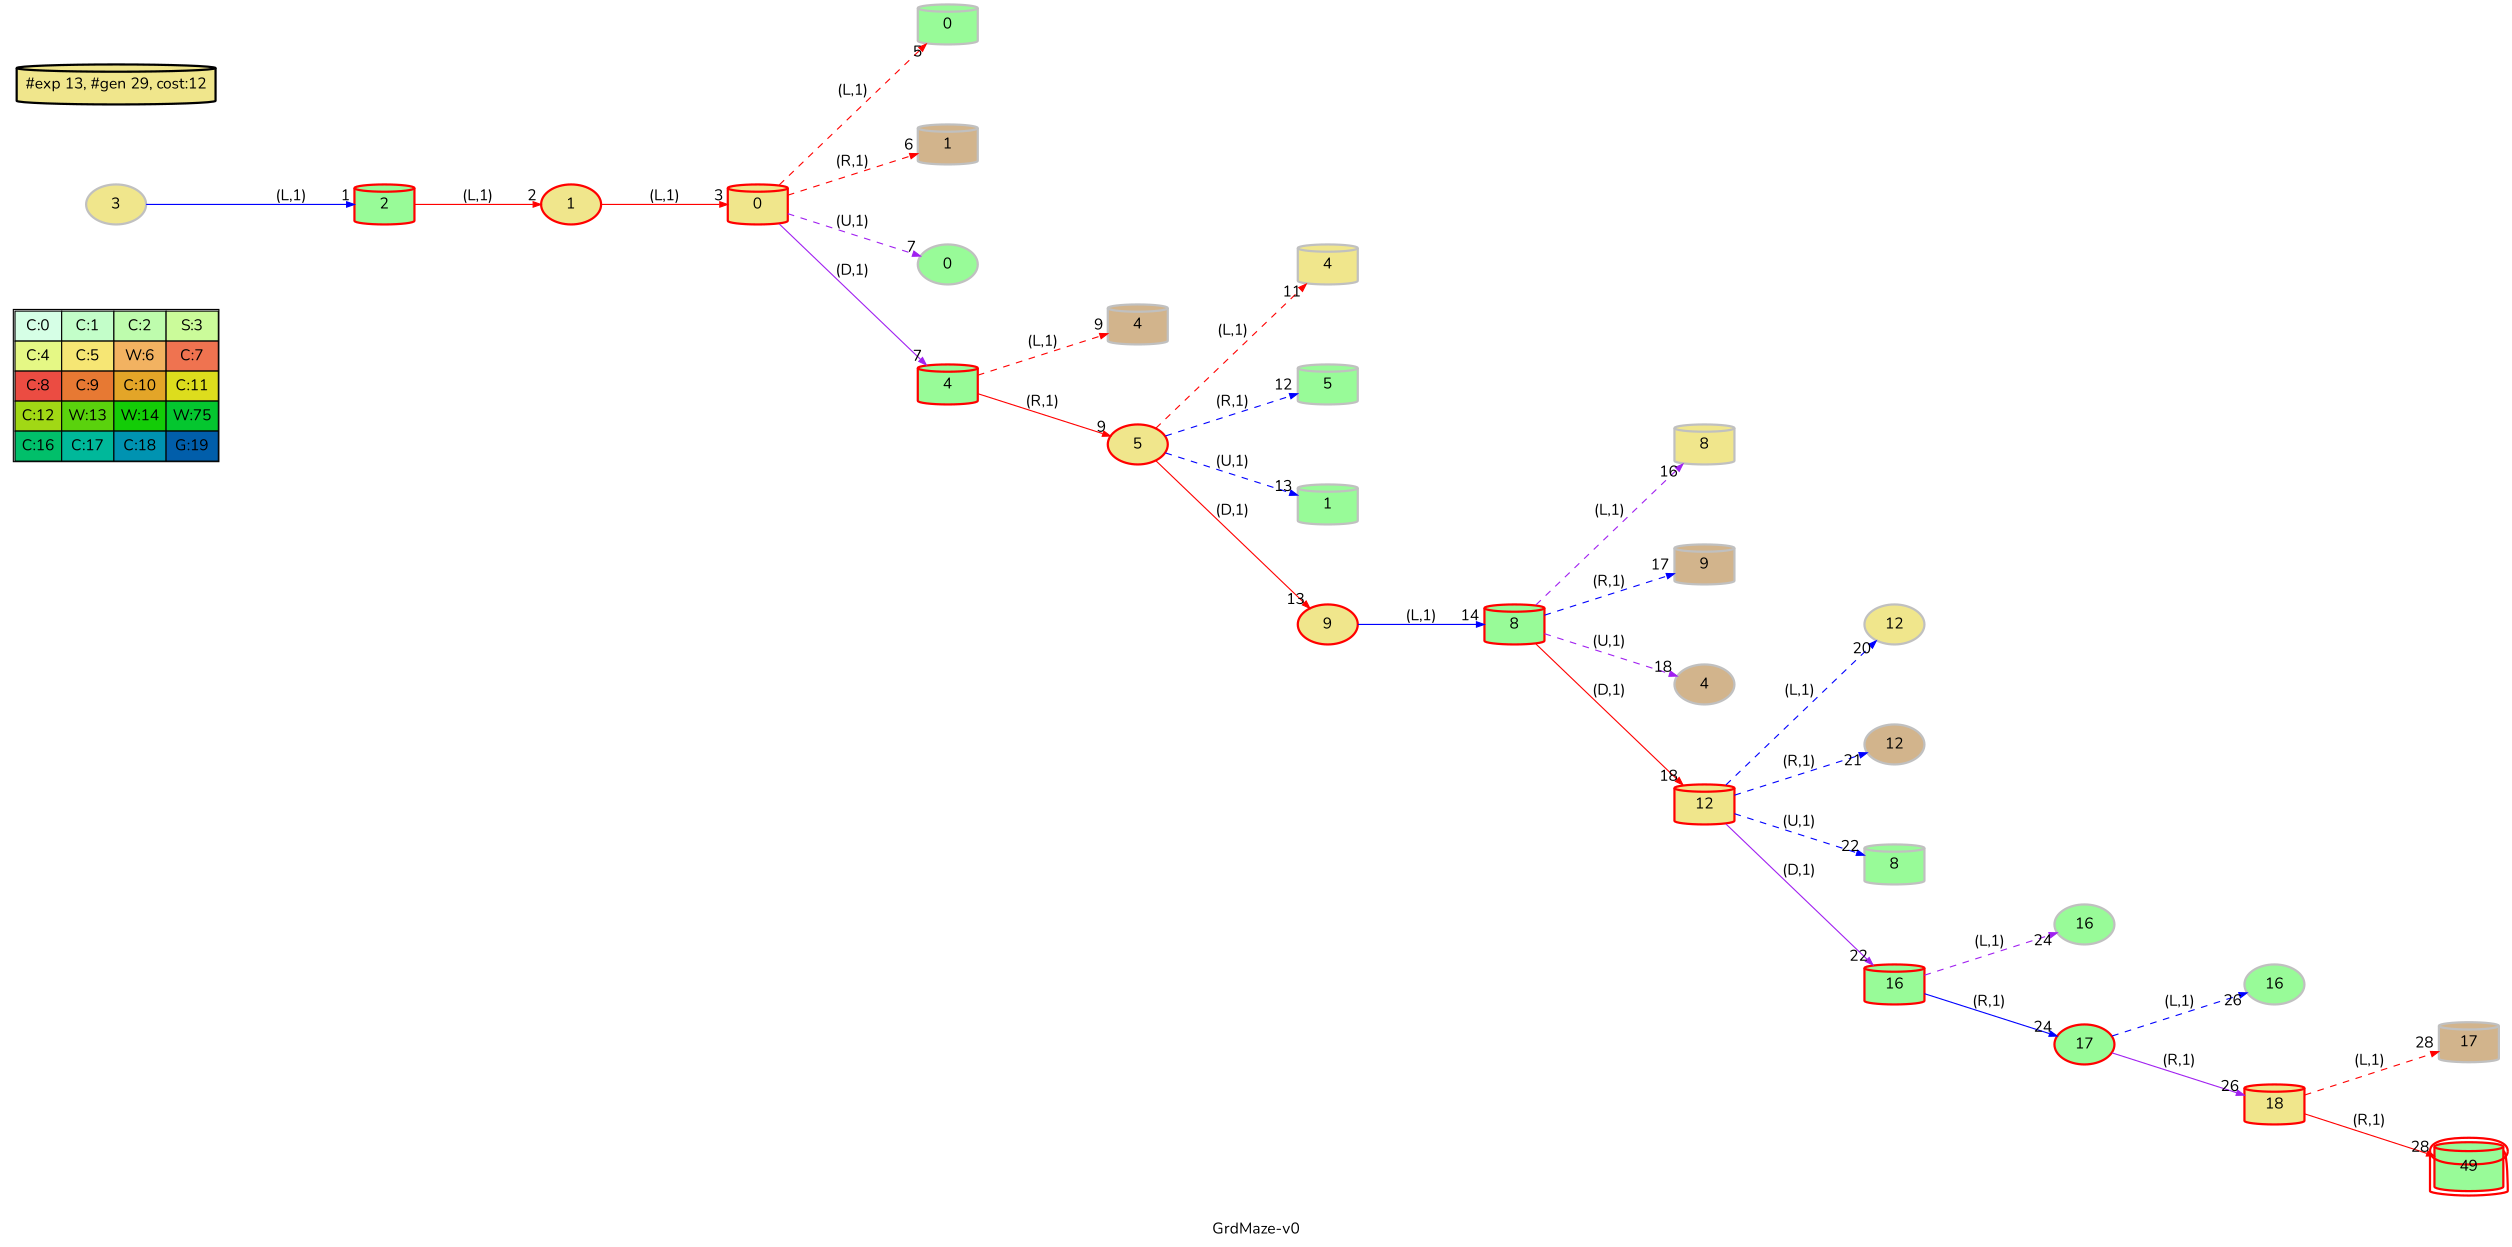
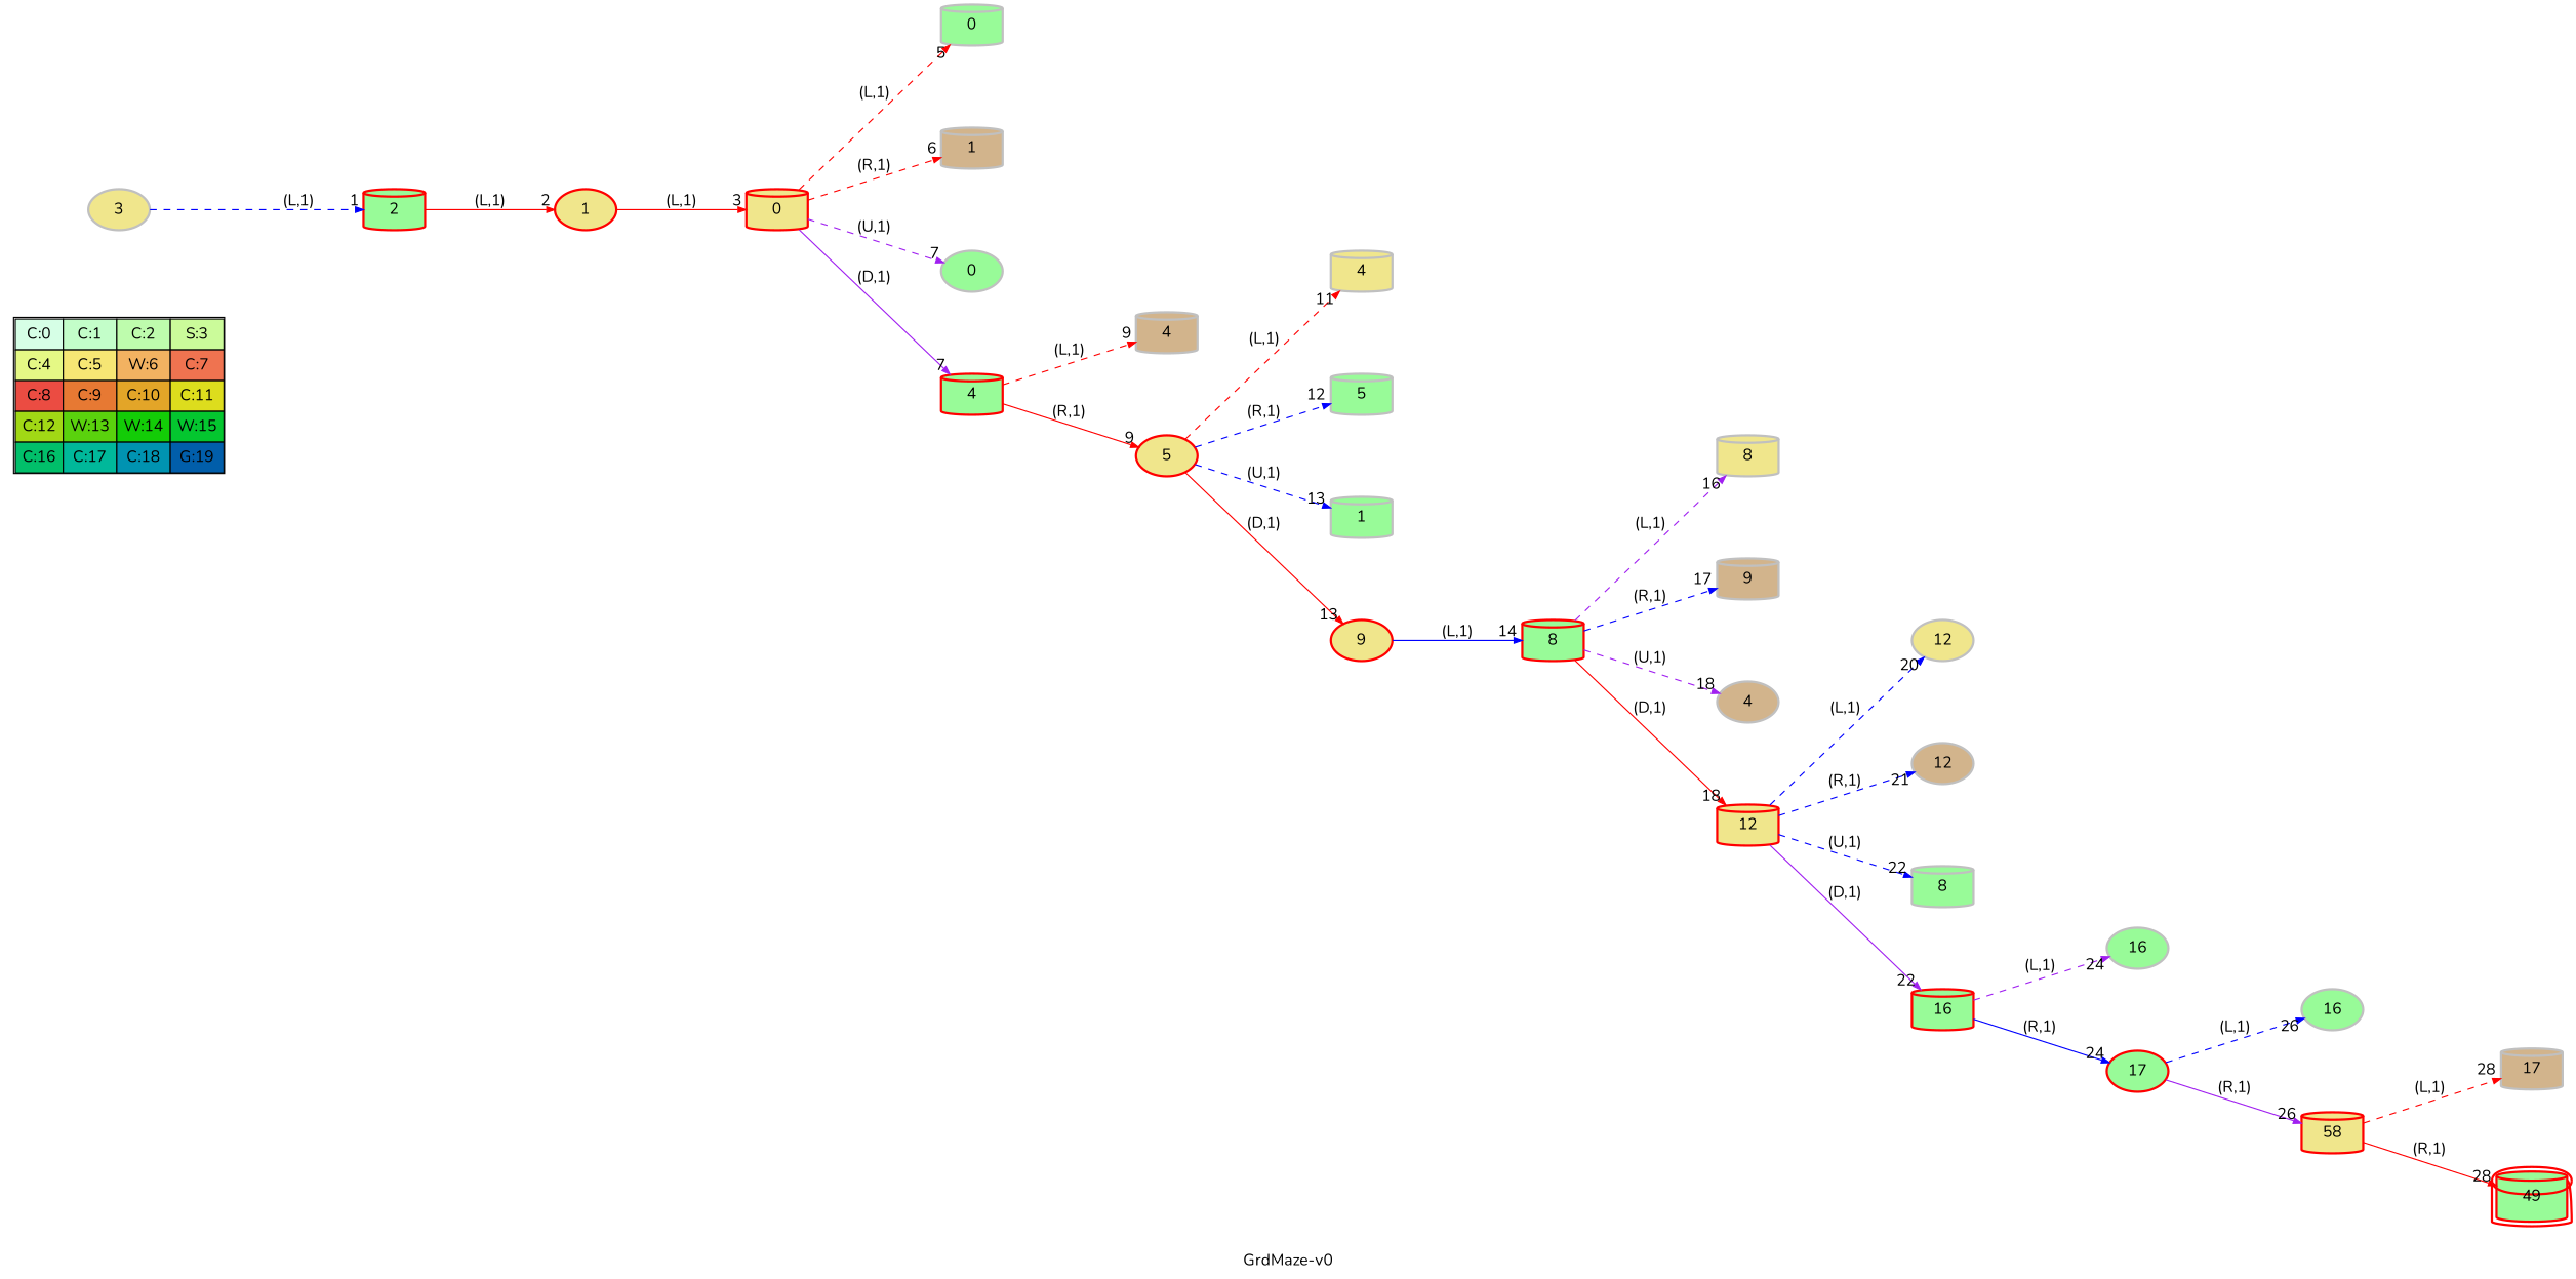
  digraph {
    fontname=Nunito
    label="GrdMaze-v0"
    nodesep=1
    rankdir=LR
    ranksep=1.2
    node [fontname=Nunito penwidth=2 shape=cylinder color=grey fillcolor=palegreen style=filled]
    edge [arrowsize=0.7 color=red fontname=Nunito headlabel=" 7 " style=dashed]
-   n1 [label=<<table border="1" cellpadding="5" cellspacing="0" cellborder="1"><tr><td bgcolor="0.39803922 0.15947579 0.99679532 1.        ">C:0</td><td bgcolor="0.35098039 0.23194764 0.99315867 1.        ">C:1</td><td bgcolor="0.29607843 0.31486959 0.98720184 1.        ">C:2</td><td bgcolor="0.24901961 0.38410575 0.98063477 1.        ">S:3</td></tr><tr><td bgcolor="0.19411765 0.46220388 0.97128103 1.        ">C:4</td><td bgcolor="0.14705882 0.52643216 0.96182564 1.        ">C:5</td><td bgcolor="0.09215686 0.59770746 0.94913494 1.        ">W:6</td><td bgcolor="0.0372549  0.66454018 0.93467977 1.        ">C:7</td></tr><tr><td bgcolor="0.00980392 0.71791192 0.92090552 1.        ">C:8</td><td bgcolor="0.06470588 0.77520398 0.9032472  1.        ">C:9</td><td bgcolor="0.11176471 0.81974048 0.88677369 1.        ">C:10</td><td bgcolor="0.16666667 0.8660254  0.8660254  1.        ">C:11</td></tr><tr><td bgcolor="0.21372549 0.9005867  0.84695821 1.        ">C:12</td><td bgcolor="0.26862745 0.93467977 0.82325295 1.        ">W:13</td><td bgcolor="0.32352941 0.96182564 0.79801723 1.        ">W:14</td><td bgcolor="0.37058824 0.97940977 0.77520398 1.        ">W:75</td></tr><tr><td bgcolor="0.4254902  0.99315867 0.74725253 1.        ">C:16</td><td bgcolor="0.47254902 0.99907048 0.72218645 1.        ">C:17</td><td bgcolor="0.52745098 0.99907048 0.69169844 1.        ">C:18</td><td bgcolor="0.5745098  0.99315867 0.66454018 1.        ">G:19</td></tr></table>> shape=plaintext color="" fillcolor="" style=""]
+   n1 [label=<<table border="1" cellpadding="5" cellspacing="0" cellborder="1"><tr><td bgcolor="0.39803922 0.15947579 0.99679532 1.        ">C:0</td><td bgcolor="0.35098039 0.23194764 0.99315867 1.        ">C:1</td><td bgcolor="0.29607843 0.31486959 0.98720184 1.        ">C:2</td><td bgcolor="0.24901961 0.38410575 0.98063477 1.        ">S:3</td></tr><tr><td bgcolor="0.19411765 0.46220388 0.97128103 1.        ">C:4</td><td bgcolor="0.14705882 0.52643216 0.96182564 1.        ">C:5</td><td bgcolor="0.09215686 0.59770746 0.94913494 1.        ">W:6</td><td bgcolor="0.0372549  0.66454018 0.93467977 1.        ">C:7</td></tr><tr><td bgcolor="0.00980392 0.71791192 0.92090552 1.        ">C:8</td><td bgcolor="0.06470588 0.77520398 0.9032472  1.        ">C:9</td><td bgcolor="0.11176471 0.81974048 0.88677369 1.        ">C:10</td><td bgcolor="0.16666667 0.8660254  0.8660254  1.        ">C:11</td></tr><tr><td bgcolor="0.21372549 0.9005867  0.84695821 1.        ">C:12</td><td bgcolor="0.26862745 0.93467977 0.82325295 1.        ">W:13</td><td bgcolor="0.32352941 0.96182564 0.79801723 1.        ">W:14</td><td bgcolor="0.37058824 0.97940977 0.77520398 1.        ">W:15</td></tr><tr><td bgcolor="0.4254902  0.99315867 0.74725253 1.        ">C:16</td><td bgcolor="0.47254902 0.99907048 0.72218645 1.        ">C:17</td><td bgcolor="0.52745098 0.99907048 0.69169844 1.        ">C:18</td><td bgcolor="0.5745098  0.99315867 0.66454018 1.        ">G:19</td></tr></table>> shape=plaintext color="" fillcolor="" style=""]
    n2 [fillcolor=khaki label=3 shape=ellipse]
    n3 [color=red label=2]
    n4 [color=red fillcolor=khaki label=1 shape=ellipse]
    n5 [color=red fillcolor=khaki label=0]
    n6 [label=0]
    n7 [fillcolor=tan label=1]
    n8 [label=0 shape=ellipse]
    n9 [color=red label=4]
    n10 [fillcolor=tan label=4]
    n11 [color=red fillcolor=khaki label=5 shape=ellipse]
    n12 [fillcolor=khaki label=4]
    n13 [label=5]
    n14 [label=1]
    n15 [color=red fillcolor=khaki label=9 shape=ellipse]
    n16 [color=red label=8]
    n17 [fillcolor=khaki label=8]
    n18 [fillcolor=tan label=9]
    n19 [fillcolor=tan label=4 shape=ellipse]
    n20 [color=red fillcolor=khaki label=12]
    n21 [fillcolor=khaki label=12 shape=ellipse]
    n22 [fillcolor=tan label=12 shape=ellipse]
    n23 [label=8]
    n24 [color=red label=16]
    n25 [label=16 shape=ellipse]
    n26 [color=red label=17 shape=ellipse]
    n27 [label=16 shape=ellipse]
-   n28 [color=red fillcolor=khaki label=18]
+   n28 [color=red fillcolor=khaki label=58]
    n29 [fillcolor=tan label=17]
    n30 [color=red label=49 peripheries=2]
-   "#exp 13, #gen 29, cost:12" [fillcolor=khaki color=""]
    subgraph sub_1 {
      label=Map
      n1
    }
-   n2 -> n3 [color=blue headlabel=" 1 " label="(L,1)" style=""]
+   n2 -> n3 [color=blue headlabel=" 1 " label="(L,1)"]
    n3 -> n4 [headlabel=" 2 " label="(L,1)" style=""]
    n4 -> n5 [headlabel=" 3 " label="(L,1)" style=""]
    n5 -> n6 [headlabel=" 5 " label="(L,1)"]
    n5 -> n7 [headlabel=" 6 " label="(R,1)"]
    n5 -> n8 [color=purple label="(U,1)"]
    n5 -> n9 [color=purple label="(D,1)" style=""]
    n9 -> n10 [headlabel=" 9 " label="(L,1)"]
    n9 -> n11 [headlabel=" 9 " label="(R,1)" style=""]
    n11 -> n12 [headlabel=" 11 " label="(L,1)"]
    n11 -> n13 [color=blue headlabel=" 12 " label="(R,1)"]
    n11 -> n14 [color=blue headlabel=" 13 " label="(U,1)"]
    n11 -> n15 [headlabel=" 13 " label="(D,1)" style=""]
    n15 -> n16 [color=blue headlabel=" 14 " label="(L,1)" style=""]
    n16 -> n17 [color=purple headlabel=" 16 " label="(L,1)"]
    n16 -> n18 [color=blue headlabel=" 17 " label="(R,1)"]
    n16 -> n19 [color=purple headlabel=" 18 " label="(U,1)"]
    n16 -> n20 [headlabel=" 18 " label="(D,1)" style=""]
    n20 -> n21 [color=blue headlabel=" 20 " label="(L,1)"]
    n20 -> n22 [color=blue headlabel=" 21 " label="(R,1)"]
    n20 -> n23 [color=blue headlabel=" 22 " label="(U,1)"]
    n20 -> n24 [color=purple headlabel=" 22 " label="(D,1)" style=""]
    n24 -> n25 [color=purple headlabel=" 24 " label="(L,1)"]
    n24 -> n26 [color=blue headlabel=" 24 " label="(R,1)" style=""]
    n26 -> n27 [color=blue headlabel=" 26 " label="(L,1)"]
    n26 -> n28 [color=purple headlabel=" 26 " label="(R,1)" style=""]
    n28 -> n29 [headlabel=" 28 " label="(L,1)"]
    n28 -> n30 [headlabel=" 28 " label="(R,1)" style=""]
  }
